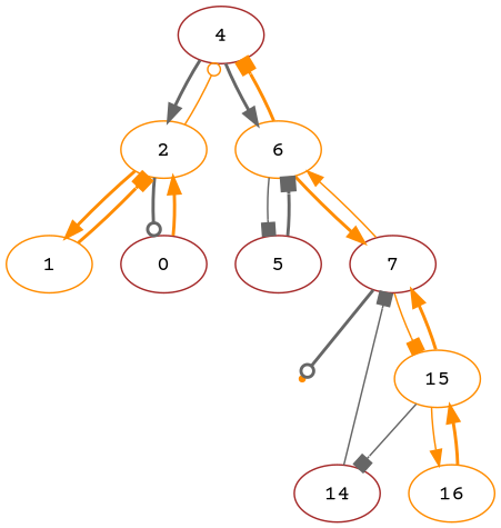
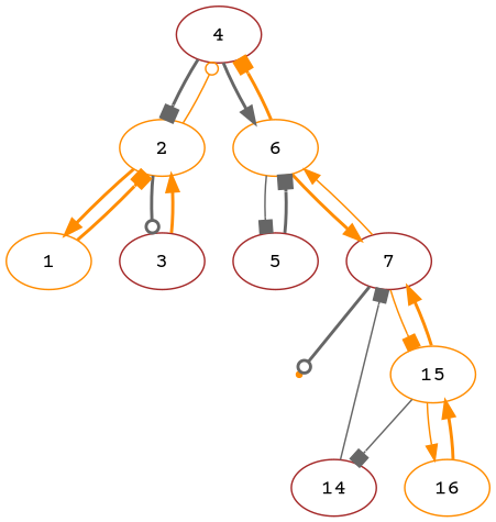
  digraph {
    fontname="Courier Prime"
    node [color=darkorange fontname="Courier Prime"]
    edge [arrowhead=normal color=darkorange fontname="Courier Prime" style=bold]
    4 [color=brown]
    2
    6
    1
-   3 [color=brown label=0]
+   3 [color=brown]
    5 [color=brown]
    7 [color=brown]
    null651171852 [shape=point]
    15
    14 [color=brown]
    16
-   4 -> 2 [color=gray40]
+   4 -> 2 [arrowhead=box color=gray40]
    4 -> 6 [color=gray40]
    2 -> 4 [arrowhead=odot style=solid]
    2 -> 1
    2 -> 3 [arrowhead=odot color=gray40]
    6 -> 4 [arrowhead=box]
    6 -> 5 [arrowhead=box color=gray40 style=solid]
    6 -> 7
    1 -> 2 [arrowhead=box]
    3 -> 2
    5 -> 6 [arrowhead=box color=gray40]
    7 -> 6 [style=solid]
    7 -> null651171852 [arrowhead=odot color=gray40]
    7 -> 15 [arrowhead=box style=solid]
    15 -> 7
    15 -> 14 [arrowhead=box color=gray40 style=solid]
    15 -> 16 [style=solid]
    14 -> 7 [arrowhead=box color=gray40 style=solid]
    16 -> 15
  }
